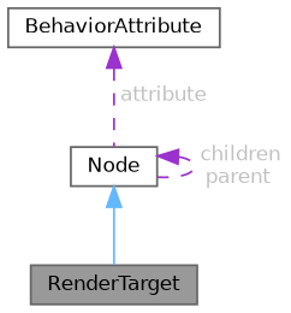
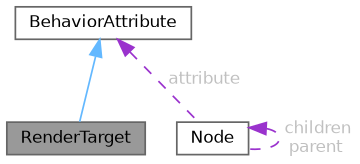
  digraph {
    node [color=gray40 fillcolor=white fontname=Helvetica fontsize=10 shape=box style=filled]
    edge [color=darkorchid3 dir=back fontname=Helvetica fontsize=10 labelfontname=Helvetica labelfontsize=10 style=dashed fontcolor=grey]
    n1 [fillcolor=grey60 fontcolor=black height=0.2 label=RenderTarget width=0.4]
    n2 [height=0.2 label="Node" width=0.4]
    n3 [height=0.2 label=BehaviorAttribute width=0.4]
-   n2 -> n1 [color=steelblue1 style=solid fontcolor=""]
+   n3 -> n1 [color=steelblue1 style=solid fontcolor=""]
    n2 -> n2 [label=" children\nparent"]
    n3 -> n2 [label=" attribute"]
  }
